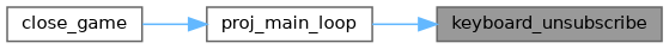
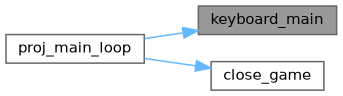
  digraph {
    rankdir=RL
    node [color=grey40 fillcolor=white fontname=Helvetica fontsize=10 shape=box style=filled]
    edge [color=steelblue1 dir=back fontname=Helvetica fontsize=10 labelfontname=Helvetica labelfontsize=10 style=solid]
-   n1 [color=gray40 fillcolor=grey60 fontcolor=black height=0.2 label=keyboard_unsubscribe width=0.4]
+   n1 [color=gray40 fillcolor=grey60 fontcolor=black height=0.2 label=keyboard_main width=0.4]
    n2 [height=0.2 label=proj_main_loop width=0.4]
    n3 [height=0.2 label=close_game width=0.4]
    n1 -> n2
-   n2 -> n3
+   n3 -> n2
  }
